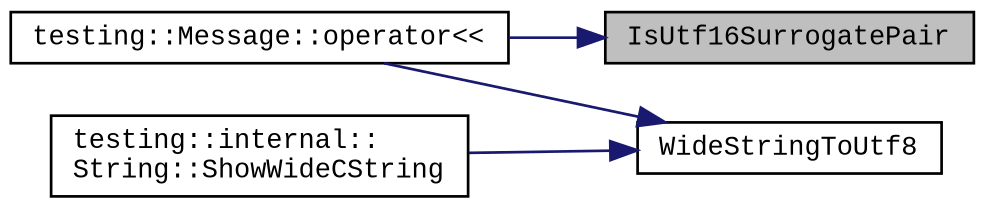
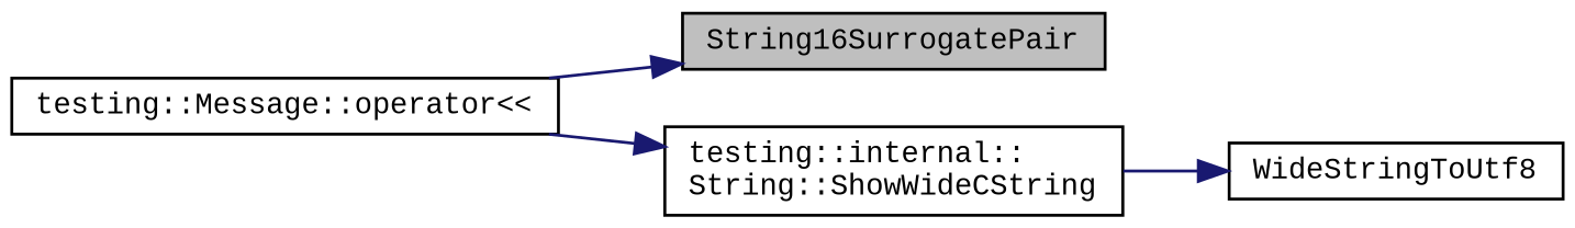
  digraph {
    fontname="Liberation Mono"
    rankdir=RL
    node [color=black fontname="Liberation Mono" fontsize=10 shape=record]
    edge [color=midnightblue dir=back fontname="Liberation Mono" fontsize=10 labelfontname=Helvetica labelfontsize=10 style=solid]
-   n1 [fillcolor=grey75 fontcolor=black height=0.2 label=IsUtf16SurrogatePair style=filled width=0.4]
+   n1 [fillcolor=grey75 fontcolor=black height=0.2 label=String16SurrogatePair style=filled width=0.4]
    n2 [height=0.2 label="testing::Message::operator\<\<" width=0.4]
    n3 [height=0.2 label=WideStringToUtf8 width=0.4]
    n4 [height=0.2 label="testing::internal::\lString::ShowWideCString" width=0.4]
    n1 -> n2
    n3 -> n4
-   n3 -> n2
+   n4 -> n2
  }
